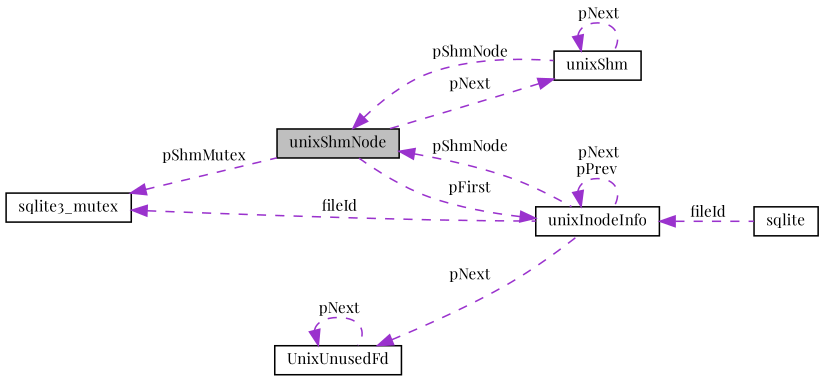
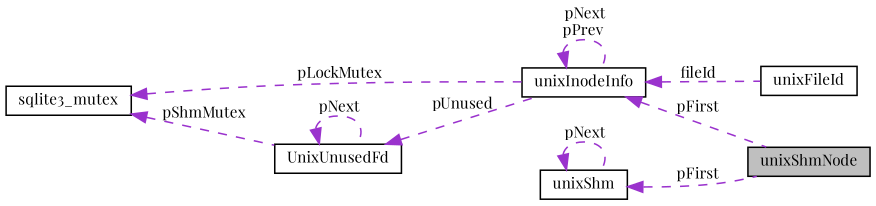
  digraph {
    fontname="Playfair Display"
    rankdir=LR
    node [color=black fillcolor=white fontname="Playfair Display" fontsize=10 shape=record style=filled]
    edge [color=darkorchid3 dir=back fontname="Playfair Display" fontsize=10 labelfontname=Helvetica labelfontsize=10 style=dashed]
    n1 [fillcolor=grey75 fontcolor=black height=0.2 label=unixShmNode width=0.4]
    n2 [height=0.2 label=unixInodeInfo width=0.4]
    n3 [height=0.2 label=unixShm width=0.4]
-   n4 [height=0.2 label=sqlite width=0.4]
+   n4 [height=0.2 label=unixFileId width=0.4]
    n5 [height=0.2 label=sqlite3_mutex width=0.4]
    n6 [height=0.2 label=UnixUnusedFd width=0.4]
-   n1 -> n2 [label=" pShmNode"]
-   n1 -> n3 [label=" pShmNode"]
    n2 -> n1 [label=" pFirst"]
    n2 -> n2 [label=" pNext\npPrev"]
    n2 -> n4 [label=" fileId"]
-   n3 -> n1 [label=" pNext"]
+   n3 -> n1 [label=" pFirst"]
    n3 -> n3 [label=" pNext"]
-   n5 -> n1 [label=" pShmMutex"]
-   n5 -> n2 [label=" fileId"]
-   n6 -> n2 [label=" pNext"]
+   n5 -> n6 [label=" pShmMutex"]
+   n5 -> n2 [label=" pLockMutex"]
+   n6 -> n2 [label=" pUnused"]
    n6 -> n6 [label=" pNext"]
  }
